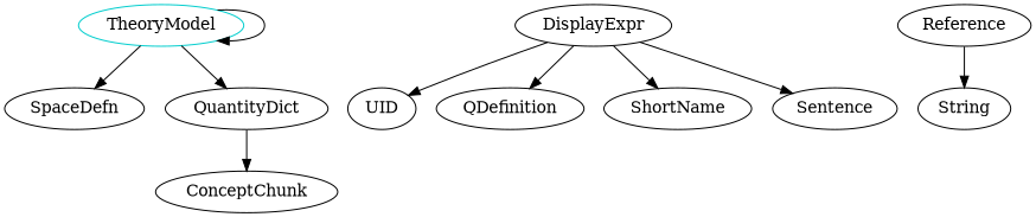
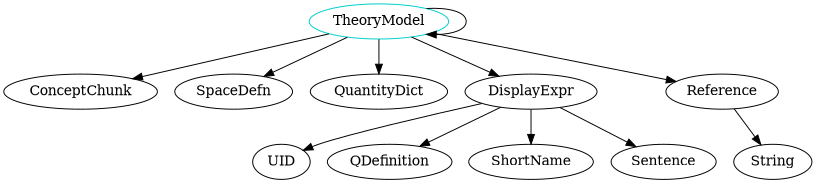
  digraph {
    n1 [color=cyan3 label=TheoryModel shape=oval]
    ConceptChunk
    SpaceDefn
    QuantityDict
    DisplayExpr
    Reference
    UID
    QDefinition
    ShortName
    Sentence
    String
    n1 -> n1
-   QuantityDict -> ConceptChunk
+   n1 -> ConceptChunk
    n1 -> SpaceDefn
    n1 -> QuantityDict
+   n1 -> DisplayExpr
+   n1 -> Reference
    DisplayExpr -> UID
    DisplayExpr -> QDefinition
    DisplayExpr -> ShortName
    DisplayExpr -> Sentence
    Reference -> String
  }
